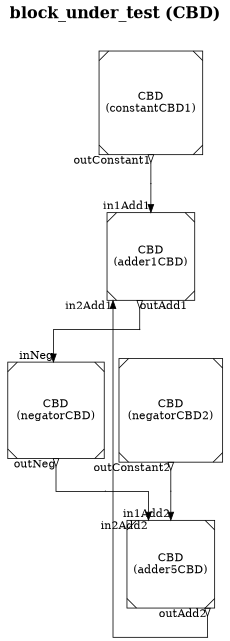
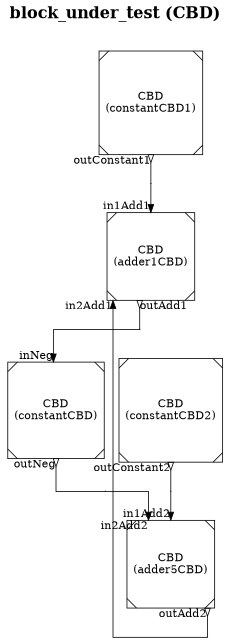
  digraph {
    fontsize=20
    label=<<B>block_under_test (CBD)</B>>
    labelloc=t
    splines=ortho
    node [shape=Msquare]
    edge [arrowhead=none arrowtail=invempty dir=both]
    n1 [label="CBD\n(constantCBD1)"]
    inter_140043535377360_outConstant1 [height=0.01 shape=point width=0.01]
    n3 [label="CBD\n(adder1CBD)"]
    inter_140043535377792_outAdd1 [height=0.01 shape=point width=0.01]
-   n5 [label="CBD\n(negatorCBD2)"]
+   n5 [label="CBD\n(constantCBD2)"]
    inter_140043535377600_outConstant2 [height=0.01 shape=point width=0.01]
    n7 [label="CBD\n(adder5CBD)"]
    inter_140043535378224_outAdd2 [height=0.01 shape=point width=0.01]
-   n9 [label="CBD\n(negatorCBD)"]
+   n9 [label="CBD\n(constantCBD)"]
    inter_140043535378608_outNeg [height=0.01 shape=point width=0.01]
    n1 -> inter_140043535377360_outConstant1 [taillabel=outConstant1]
    inter_140043535377360_outConstant1 -> n3 [arrowhead=normal arrowtail=none headlabel=in1Add1]
    n3 -> inter_140043535377792_outAdd1 [taillabel=outAdd1]
    inter_140043535377792_outAdd1 -> n9 [arrowhead=normal arrowtail=none headlabel=inNeg]
    n5 -> inter_140043535377600_outConstant2 [taillabel=outConstant2]
    inter_140043535377600_outConstant2 -> n7 [arrowhead=normal arrowtail=none headlabel=in1Add2]
    n7 -> inter_140043535378224_outAdd2 [taillabel=outAdd2]
    inter_140043535378224_outAdd2 -> n3 [arrowhead=normal arrowtail=none headlabel=in2Add1]
    n9 -> inter_140043535378608_outNeg [taillabel=outNeg]
    inter_140043535378608_outNeg -> n7 [arrowhead=normal arrowtail=none headlabel=in2Add2]
  }
